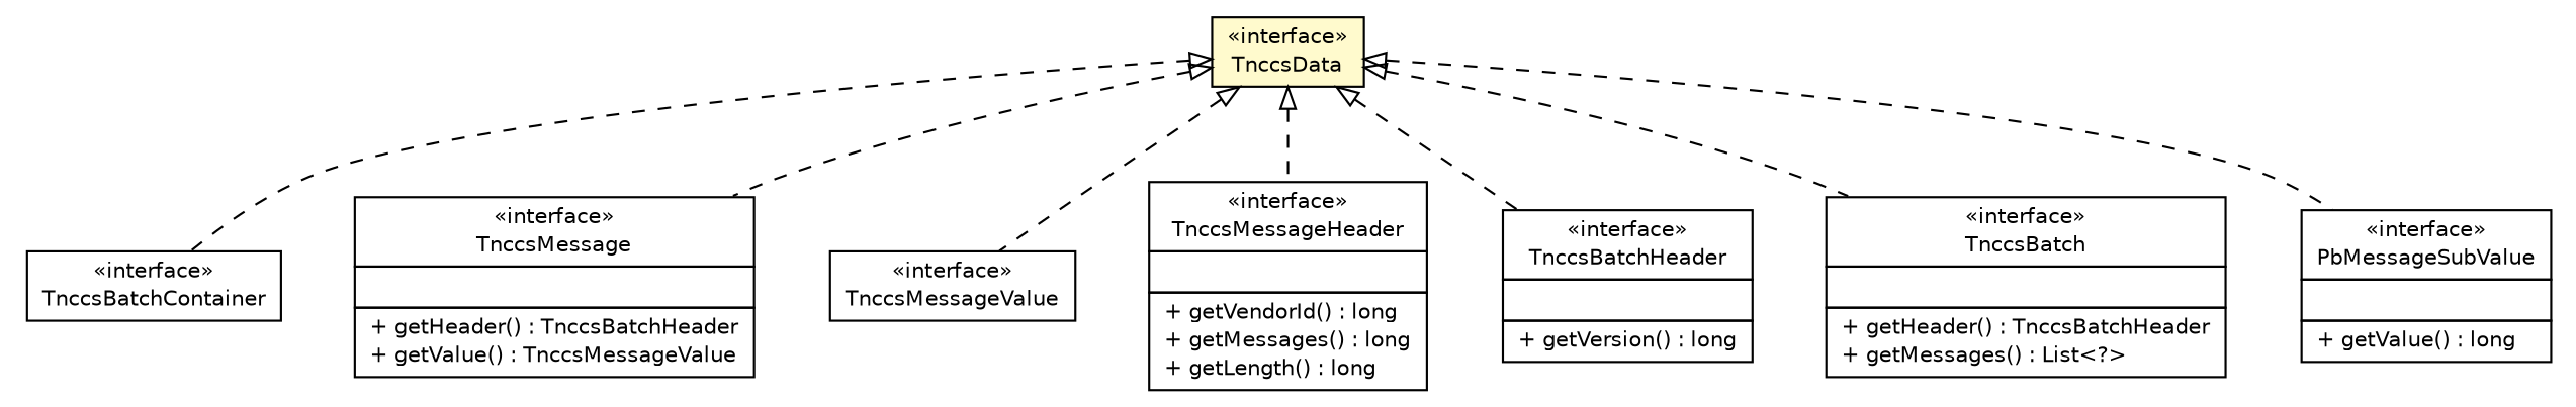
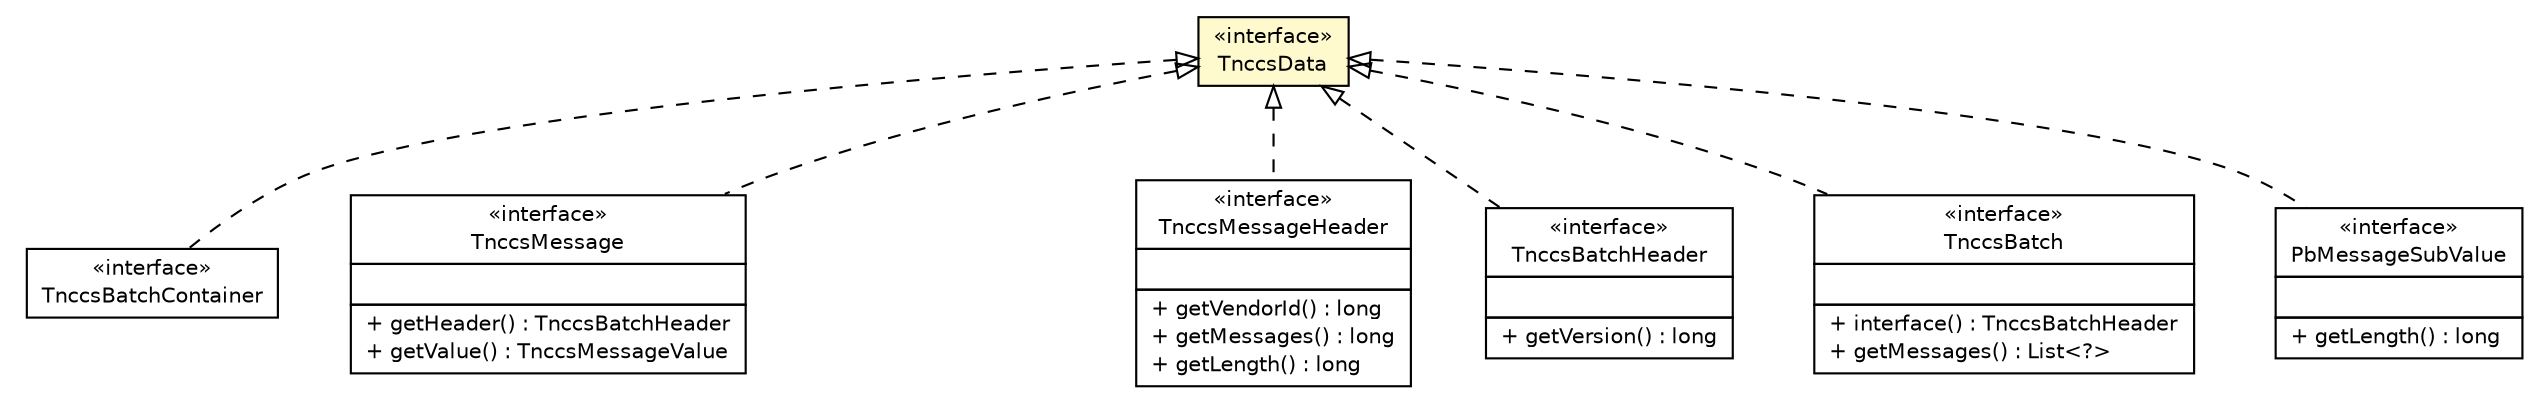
  digraph {
    nodesep=0.25
    ranksep=0.5
    node [fontcolor=black fontname=Helvetica fontsize=10.0 shape=plaintext]
    edge [arrowtail=empty dir=back fontname=Helvetica fontsize=10 headport=p labelfontname=Helvetica labelfontsize=10 style=dashed tailport=p]
    n1 [label=<<table title="de.hsbremen.tc.tnc.message.tnccs.serialize.TnccsBatchContainer" border="0" cellborder="1" cellspacing="0" cellpadding="2" port="p" href="./serialize/TnccsBatchContainer.html"> 		<tr><td><table border="0" cellspacing="0" cellpadding="1"> <tr><td align="center" balign="center"> &#171;interface&#187; </td></tr> <tr><td align="center" balign="center"> TnccsBatchContainer </td></tr> 		</table></td></tr> 		</table>>]
    n2 [label=<<table title="de.hsbremen.tc.tnc.message.tnccs.message.TnccsMessage" border="0" cellborder="1" cellspacing="0" cellpadding="2" port="p" href="./message/TnccsMessage.html"> 		<tr><td><table border="0" cellspacing="0" cellpadding="1"> <tr><td align="center" balign="center"> &#171;interface&#187; </td></tr> <tr><td align="center" balign="center"> TnccsMessage </td></tr> 		</table></td></tr> 		<tr><td><table border="0" cellspacing="0" cellpadding="1"> <tr><td align="left" balign="left">  </td></tr> 		</table></td></tr> 		<tr><td><table border="0" cellspacing="0" cellpadding="1"> <tr><td align="left" balign="left"> + getHeader() : TnccsBatchHeader </td></tr> <tr><td align="left" balign="left"> + getValue() : TnccsMessageValue </td></tr> 		</table></td></tr> 		</table>>]
-   n3 [label=<<table title="de.hsbremen.tc.tnc.message.tnccs.message.TnccsMessageValue" border="0" cellborder="1" cellspacing="0" cellpadding="2" port="p" href="./message/TnccsMessageValue.html"> 		<tr><td><table border="0" cellspacing="0" cellpadding="1"> <tr><td align="center" balign="center"> &#171;interface&#187; </td></tr> <tr><td align="center" balign="center"> TnccsMessageValue </td></tr> 		</table></td></tr> 		</table>>]
    n4 [label=<<table title="de.hsbremen.tc.tnc.message.tnccs.message.TnccsMessageHeader" border="0" cellborder="1" cellspacing="0" cellpadding="2" port="p" href="./message/TnccsMessageHeader.html"> 		<tr><td><table border="0" cellspacing="0" cellpadding="1"> <tr><td align="center" balign="center"> &#171;interface&#187; </td></tr> <tr><td align="center" balign="center"> TnccsMessageHeader </td></tr> 		</table></td></tr> 		<tr><td><table border="0" cellspacing="0" cellpadding="1"> <tr><td align="left" balign="left">  </td></tr> 		</table></td></tr> 		<tr><td><table border="0" cellspacing="0" cellpadding="1"> <tr><td align="left" balign="left"> + getVendorId() : long </td></tr> <tr><td align="left" balign="left"> + getMessages() : long </td></tr> <tr><td align="left" balign="left"> + getLength() : long </td></tr> 		</table></td></tr> 		</table>>]
    n5 [label=<<table title="de.hsbremen.tc.tnc.message.tnccs.batch.TnccsBatchHeader" border="0" cellborder="1" cellspacing="0" cellpadding="2" port="p" href="./batch/TnccsBatchHeader.html"> 		<tr><td><table border="0" cellspacing="0" cellpadding="1"> <tr><td align="center" balign="center"> &#171;interface&#187; </td></tr> <tr><td align="center" balign="center"> TnccsBatchHeader </td></tr> 		</table></td></tr> 		<tr><td><table border="0" cellspacing="0" cellpadding="1"> <tr><td align="left" balign="left">  </td></tr> 		</table></td></tr> 		<tr><td><table border="0" cellspacing="0" cellpadding="1"> <tr><td align="left" balign="left"> + getVersion() : long </td></tr> 		</table></td></tr> 		</table>>]
-   n6 [label=<<table title="de.hsbremen.tc.tnc.message.tnccs.batch.TnccsBatch" border="0" cellborder="1" cellspacing="0" cellpadding="2" port="p" href="./batch/TnccsBatch.html"> 		<tr><td><table border="0" cellspacing="0" cellpadding="1"> <tr><td align="center" balign="center"> &#171;interface&#187; </td></tr> <tr><td align="center" balign="center"> TnccsBatch </td></tr> 		</table></td></tr> 		<tr><td><table border="0" cellspacing="0" cellpadding="1"> <tr><td align="left" balign="left">  </td></tr> 		</table></td></tr> 		<tr><td><table border="0" cellspacing="0" cellpadding="1"> <tr><td align="left" balign="left"> + getHeader() : TnccsBatchHeader </td></tr> <tr><td align="left" balign="left"> + getMessages() : List&lt;?&gt; </td></tr> 		</table></td></tr> 		</table>>]
+   n6 [label=<<table title="de.hsbremen.tc.tnc.message.tnccs.batch.TnccsBatch" border="0" cellborder="1" cellspacing="0" cellpadding="2" port="p" href="./batch/TnccsBatch.html"> 		<tr><td><table border="0" cellspacing="0" cellpadding="1"> <tr><td align="center" balign="center"> &#171;interface&#187; </td></tr> <tr><td align="center" balign="center"> TnccsBatch </td></tr> 		</table></td></tr> 		<tr><td><table border="0" cellspacing="0" cellpadding="1"> <tr><td align="left" balign="left">  </td></tr> 		</table></td></tr> 		<tr><td><table border="0" cellspacing="0" cellpadding="1"> <tr><td align="left" balign="left"> + interface() : TnccsBatchHeader </td></tr> <tr><td align="left" balign="left"> + getMessages() : List&lt;?&gt; </td></tr> 		</table></td></tr> 		</table>>]
    n7 [label=<<table title="de.hsbremen.tc.tnc.message.tnccs.TnccsData" border="0" cellborder="1" cellspacing="0" cellpadding="2" port="p" bgcolor="lemonChiffon" href="./TnccsData.html"> 		<tr><td><table border="0" cellspacing="0" cellpadding="1"> <tr><td align="center" balign="center"> &#171;interface&#187; </td></tr> <tr><td align="center" balign="center"> TnccsData </td></tr> 		</table></td></tr> 		</table>>]
-   n8 [label=<<table title="org.ietf.nea.pb.message.util.PbMessageSubValue" border="0" cellborder="1" cellspacing="0" cellpadding="2" port="p" href="../../../../../../org/ietf/nea/pb/message/util/PbMessageSubValue.html"> 		<tr><td><table border="0" cellspacing="0" cellpadding="1"> <tr><td align="center" balign="center"> &#171;interface&#187; </td></tr> <tr><td align="center" balign="center"> PbMessageSubValue </td></tr> 		</table></td></tr> 		<tr><td><table border="0" cellspacing="0" cellpadding="1"> <tr><td align="left" balign="left">  </td></tr> 		</table></td></tr> 		<tr><td><table border="0" cellspacing="0" cellpadding="1"> <tr><td align="left" balign="left"> + getValue() : long </td></tr> 		</table></td></tr> 		</table>>]
+   n8 [label=<<table title="org.ietf.nea.pb.message.util.PbMessageSubValue" border="0" cellborder="1" cellspacing="0" cellpadding="2" port="p" href="../../../../../../org/ietf/nea/pb/message/util/PbMessageSubValue.html"> 		<tr><td><table border="0" cellspacing="0" cellpadding="1"> <tr><td align="center" balign="center"> &#171;interface&#187; </td></tr> <tr><td align="center" balign="center"> PbMessageSubValue </td></tr> 		</table></td></tr> 		<tr><td><table border="0" cellspacing="0" cellpadding="1"> <tr><td align="left" balign="left">  </td></tr> 		</table></td></tr> 		<tr><td><table border="0" cellspacing="0" cellpadding="1"> <tr><td align="left" balign="left"> + getLength() : long </td></tr> 		</table></td></tr> 		</table>>]
    n7 -> n1
    n7 -> n2
-   n7 -> n3
    n7 -> n4
    n7 -> n5
    n7 -> n6
    n7 -> n8
  }
